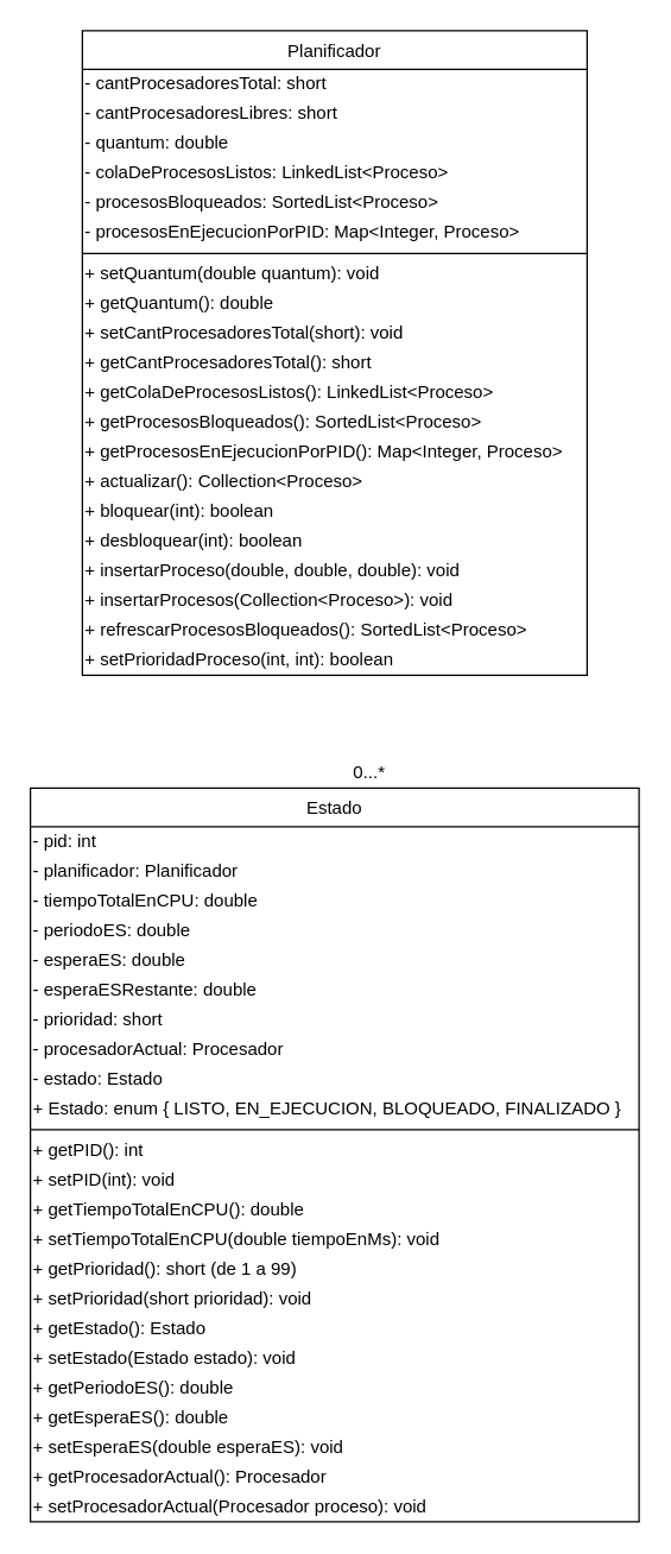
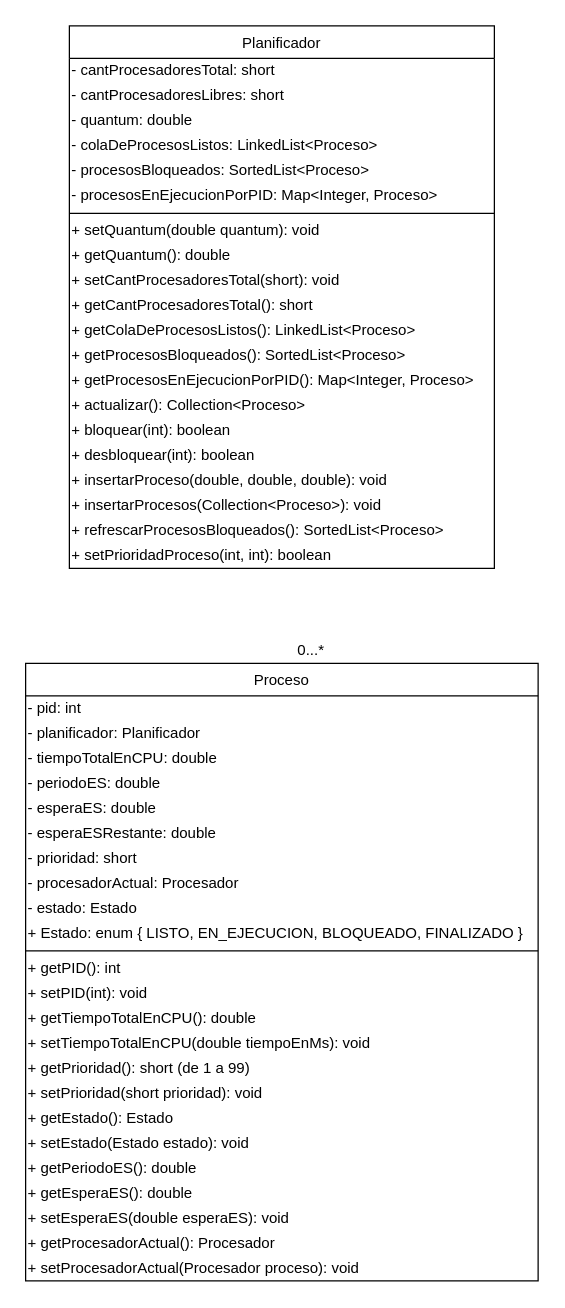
  <mxCell id="0" />
  <mxCell id="1" parent="0" />
  <mxCell id="2" value="Planificador" style="swimlane;fontStyle=0;align=center;verticalAlign=top;childLayout=stackLayout;horizontal=1;startSize=26;horizontalStack=0;resizeParent=1;resizeLast=0;collapsible=1;marginBottom=0;rounded=0;shadow=0;strokeWidth=1;" parent="1" vertex="1"><mxGeometry x="55" y="20" width="340" height="434" as="geometry"><mxRectangle x="230" y="140" width="160" height="26" as="alternateBounds" /></mxGeometry></mxCell>
  <mxCell id="3" value="- cantProcesadoresTotal: short" style="text;html=1;align=left;verticalAlign=middle;resizable=0;points=[];autosize=1;strokeColor=none;fillColor=none;" vertex="1" parent="2"><mxGeometry y="26" width="340" height="20" as="geometry" /></mxCell>
  <mxCell id="4" value="- cantProcesadoresLibres: short" style="text;html=1;align=left;verticalAlign=middle;resizable=0;points=[];autosize=1;strokeColor=none;fillColor=none;" vertex="1" parent="2"><mxGeometry y="46" width="340" height="20" as="geometry" /></mxCell>
  <mxCell id="5" value="- quantum: double" style="text;html=1;align=left;verticalAlign=middle;resizable=0;points=[];autosize=1;strokeColor=none;fillColor=none;" vertex="1" parent="2"><mxGeometry y="66" width="340" height="20" as="geometry" /></mxCell>
  <mxCell id="6" value="- colaDeProcesosListos: LinkedList&amp;lt;Proceso&amp;gt;" style="text;html=1;align=left;verticalAlign=middle;resizable=0;points=[];autosize=1;strokeColor=none;fillColor=none;" vertex="1" parent="2"><mxGeometry y="86" width="340" height="20" as="geometry" /></mxCell>
  <mxCell id="7" value="- procesosBloqueados: SortedList&amp;lt;Proceso&amp;gt;" style="text;html=1;align=left;verticalAlign=middle;resizable=0;points=[];autosize=1;strokeColor=none;fillColor=none;" vertex="1" parent="2"><mxGeometry y="106" width="340" height="20" as="geometry" /></mxCell>
  <mxCell id="8" value="- procesosEnEjecucionPorPID: Map&amp;lt;Integer, Proceso&amp;gt;" style="text;html=1;align=left;verticalAlign=middle;resizable=0;points=[];autosize=1;strokeColor=none;fillColor=none;" vertex="1" parent="2"><mxGeometry y="126" width="340" height="20" as="geometry" /></mxCell>
  <mxCell id="9" value="" style="line;html=1;strokeWidth=1;align=left;verticalAlign=middle;spacingTop=-1;spacingLeft=3;spacingRight=3;rotatable=0;labelPosition=right;points=[];portConstraint=eastwest;" parent="2" vertex="1"><mxGeometry y="146" width="340" height="8" as="geometry" /></mxCell>
  <mxCell id="10" value="+ setQuantum(double quantum): void" style="text;html=1;align=left;verticalAlign=middle;resizable=0;points=[];autosize=1;strokeColor=none;fillColor=none;" vertex="1" parent="2"><mxGeometry y="154" width="340" height="20" as="geometry" /></mxCell>
  <mxCell id="11" value="+ getQuantum(): double" style="text;html=1;align=left;verticalAlign=middle;resizable=0;points=[];autosize=1;strokeColor=none;fillColor=none;" vertex="1" parent="2"><mxGeometry y="174" width="340" height="20" as="geometry" /></mxCell>
  <mxCell id="12" value="+ setCantProcesadoresTotal(short): void" style="text;html=1;align=left;verticalAlign=middle;resizable=0;points=[];autosize=1;strokeColor=none;fillColor=none;" vertex="1" parent="2"><mxGeometry y="194" width="340" height="20" as="geometry" /></mxCell>
  <mxCell id="13" value="+ getCantProcesadoresTotal(): short" style="text;html=1;align=left;verticalAlign=middle;resizable=0;points=[];autosize=1;strokeColor=none;fillColor=none;" vertex="1" parent="2"><mxGeometry y="214" width="340" height="20" as="geometry" /></mxCell>
  <mxCell id="14" value="+ getColaDeProcesosListos(): LinkedList&amp;lt;Proceso&amp;gt;" style="text;html=1;align=left;verticalAlign=middle;resizable=0;points=[];autosize=1;strokeColor=none;fillColor=none;" vertex="1" parent="2"><mxGeometry y="234" width="340" height="20" as="geometry" /></mxCell>
  <mxCell id="15" value="+ getProcesosBloqueados(): SortedList&amp;lt;Proceso&amp;gt;" style="text;html=1;align=left;verticalAlign=middle;resizable=0;points=[];autosize=1;strokeColor=none;fillColor=none;" vertex="1" parent="2"><mxGeometry y="254" width="340" height="20" as="geometry" /></mxCell>
  <mxCell id="16" value="+ getProcesosEnEjecucionPorPID(): Map&amp;lt;Integer, Proceso&amp;gt;" style="text;html=1;align=left;verticalAlign=middle;resizable=0;points=[];autosize=1;strokeColor=none;fillColor=none;" vertex="1" parent="2"><mxGeometry y="274" width="340" height="20" as="geometry" /></mxCell>
  <mxCell id="17" value="+ actualizar(): Collection&amp;lt;Proceso&amp;gt;" style="text;html=1;align=left;verticalAlign=middle;resizable=0;points=[];autosize=1;strokeColor=none;fillColor=none;" vertex="1" parent="2"><mxGeometry y="294" width="340" height="20" as="geometry" /></mxCell>
  <mxCell id="18" value="+ bloquear(int): boolean" style="text;html=1;align=left;verticalAlign=middle;resizable=0;points=[];autosize=1;strokeColor=none;fillColor=none;" vertex="1" parent="2"><mxGeometry y="314" width="340" height="20" as="geometry" /></mxCell>
  <mxCell id="19" value="+ desbloquear(int): boolean" style="text;html=1;align=left;verticalAlign=middle;resizable=0;points=[];autosize=1;strokeColor=none;fillColor=none;" vertex="1" parent="2"><mxGeometry y="334" width="340" height="20" as="geometry" /></mxCell>
  <mxCell id="20" value="+ insertarProceso(double, double, double): void" style="text;html=1;align=left;verticalAlign=middle;resizable=0;points=[];autosize=1;strokeColor=none;fillColor=none;" vertex="1" parent="2"><mxGeometry y="354" width="340" height="20" as="geometry" /></mxCell>
  <mxCell id="21" value="+ insertarProcesos(Collection&amp;lt;Proceso&amp;gt;): void" style="text;html=1;align=left;verticalAlign=middle;resizable=0;points=[];autosize=1;strokeColor=none;fillColor=none;" vertex="1" parent="2"><mxGeometry y="374" width="340" height="20" as="geometry" /></mxCell>
  <mxCell id="22" value="+ refrescarProcesosBloqueados(): SortedList&amp;lt;Proceso&amp;gt;" style="text;html=1;align=left;verticalAlign=middle;resizable=0;points=[];autosize=1;strokeColor=none;fillColor=none;" vertex="1" parent="2"><mxGeometry y="394" width="340" height="20" as="geometry" /></mxCell>
  <mxCell id="23" value="+ setPrioridadProceso(int, int): boolean" style="text;html=1;align=left;verticalAlign=middle;resizable=0;points=[];autosize=1;strokeColor=none;fillColor=none;" vertex="1" parent="2"><mxGeometry y="414" width="340" height="20" as="geometry" /></mxCell>
- <mxCell id="24" value="Estado" style="swimlane;fontStyle=0;align=center;verticalAlign=top;childLayout=stackLayout;horizontal=1;startSize=26;horizontalStack=0;resizeParent=1;resizeLast=0;collapsible=1;marginBottom=0;rounded=0;shadow=0;strokeWidth=1;" parent="1" vertex="1"><mxGeometry x="20" y="530" width="410" height="494" as="geometry"><mxRectangle x="340" y="380" width="170" height="26" as="alternateBounds" /></mxGeometry></mxCell>
+ <mxCell id="24" value="Proceso" style="swimlane;fontStyle=0;align=center;verticalAlign=top;childLayout=stackLayout;horizontal=1;startSize=26;horizontalStack=0;resizeParent=1;resizeLast=0;collapsible=1;marginBottom=0;rounded=0;shadow=0;strokeWidth=1;" parent="1" vertex="1"><mxGeometry x="20" y="530" width="410" height="494" as="geometry"><mxRectangle x="340" y="380" width="170" height="26" as="alternateBounds" /></mxGeometry></mxCell>
  <mxCell id="25" value="- pid: int" style="text;html=1;align=left;verticalAlign=middle;resizable=0;points=[];autosize=1;strokeColor=none;fillColor=none;" vertex="1" parent="24"><mxGeometry y="26" width="410" height="20" as="geometry" /></mxCell>
  <mxCell id="26" value="- planificador: Planificador" style="text;html=1;align=left;verticalAlign=middle;resizable=0;points=[];autosize=1;strokeColor=none;fillColor=none;" vertex="1" parent="24"><mxGeometry y="46" width="410" height="20" as="geometry" /></mxCell>
  <mxCell id="27" value="- tiempoTotalEnCPU: double" style="text;html=1;align=left;verticalAlign=middle;resizable=0;points=[];autosize=1;strokeColor=none;fillColor=none;" vertex="1" parent="24"><mxGeometry y="66" width="410" height="20" as="geometry" /></mxCell>
  <mxCell id="28" value="- periodoES: double" style="text;html=1;align=left;verticalAlign=middle;resizable=0;points=[];autosize=1;strokeColor=none;fillColor=none;" vertex="1" parent="24"><mxGeometry y="86" width="410" height="20" as="geometry" /></mxCell>
  <mxCell id="29" value="- esperaES: double" style="text;html=1;align=left;verticalAlign=middle;resizable=0;points=[];autosize=1;strokeColor=none;fillColor=none;" vertex="1" parent="24"><mxGeometry y="106" width="410" height="20" as="geometry" /></mxCell>
  <mxCell id="30" value="- esperaESRestante: double" style="text;html=1;align=left;verticalAlign=middle;resizable=0;points=[];autosize=1;strokeColor=none;fillColor=none;" vertex="1" parent="24"><mxGeometry y="126" width="410" height="20" as="geometry" /></mxCell>
  <mxCell id="31" value="- prioridad: short" style="text;html=1;align=left;verticalAlign=middle;resizable=0;points=[];autosize=1;strokeColor=none;fillColor=none;" vertex="1" parent="24"><mxGeometry y="146" width="410" height="20" as="geometry" /></mxCell>
  <mxCell id="32" value="- procesadorActual: Procesador" style="text;html=1;align=left;verticalAlign=middle;resizable=0;points=[];autosize=1;strokeColor=none;fillColor=none;" vertex="1" parent="24"><mxGeometry y="166" width="410" height="20" as="geometry" /></mxCell>
  <mxCell id="33" value="- estado: Estado" style="text;html=1;align=left;verticalAlign=middle;resizable=0;points=[];autosize=1;strokeColor=none;fillColor=none;" vertex="1" parent="24"><mxGeometry y="186" width="410" height="20" as="geometry" /></mxCell>
  <mxCell id="34" value="+ Estado: enum {&amp;nbsp;LISTO, EN_EJECUCION, BLOQUEADO, FINALIZADO }" style="text;html=1;align=left;verticalAlign=middle;resizable=0;points=[];autosize=1;strokeColor=none;fillColor=none;" vertex="1" parent="24"><mxGeometry y="206" width="410" height="20" as="geometry" /></mxCell>
  <mxCell id="35" value="" style="line;html=1;strokeWidth=1;align=left;verticalAlign=middle;spacingTop=-1;spacingLeft=3;spacingRight=3;rotatable=0;labelPosition=right;points=[];portConstraint=eastwest;" parent="24" vertex="1"><mxGeometry y="226" width="410" height="8" as="geometry" /></mxCell>
  <mxCell id="36" value="+ getPID(): int" style="text;html=1;align=left;verticalAlign=middle;resizable=0;points=[];autosize=1;strokeColor=none;fillColor=none;" vertex="1" parent="24"><mxGeometry y="234" width="410" height="20" as="geometry" /></mxCell>
  <mxCell id="37" value="+ setPID(int): void" style="text;html=1;align=left;verticalAlign=middle;resizable=0;points=[];autosize=1;strokeColor=none;fillColor=none;" vertex="1" parent="24"><mxGeometry y="254" width="410" height="20" as="geometry" /></mxCell>
  <mxCell id="38" value="+ getTiempoTotalEnCPU(): double" style="text;html=1;align=left;verticalAlign=middle;resizable=0;points=[];autosize=1;strokeColor=none;fillColor=none;" vertex="1" parent="24"><mxGeometry y="274" width="410" height="20" as="geometry" /></mxCell>
  <mxCell id="39" value="+ setTiempoTotalEnCPU(double tiempoEnMs): void" style="text;html=1;align=left;verticalAlign=middle;resizable=0;points=[];autosize=1;strokeColor=none;fillColor=none;" vertex="1" parent="24"><mxGeometry y="294" width="410" height="20" as="geometry" /></mxCell>
  <mxCell id="40" value="+ getPrioridad(): short (de 1 a 99)" style="text;html=1;align=left;verticalAlign=middle;resizable=0;points=[];autosize=1;strokeColor=none;fillColor=none;" vertex="1" parent="24"><mxGeometry y="314" width="410" height="20" as="geometry" /></mxCell>
  <mxCell id="41" value="+ setPrioridad(short prioridad): void" style="text;html=1;align=left;verticalAlign=middle;resizable=0;points=[];autosize=1;strokeColor=none;fillColor=none;" vertex="1" parent="24"><mxGeometry y="334" width="410" height="20" as="geometry" /></mxCell>
  <mxCell id="42" value="+ getEstado(): Estado" style="text;html=1;align=left;verticalAlign=middle;resizable=0;points=[];autosize=1;strokeColor=none;fillColor=none;" vertex="1" parent="24"><mxGeometry y="354" width="410" height="20" as="geometry" /></mxCell>
  <mxCell id="43" value="+ setEstado(Estado estado): void" style="text;html=1;align=left;verticalAlign=middle;resizable=0;points=[];autosize=1;strokeColor=none;fillColor=none;" vertex="1" parent="24"><mxGeometry y="374" width="410" height="20" as="geometry" /></mxCell>
  <mxCell id="44" value="+ getPeriodoES(): double" style="text;html=1;align=left;verticalAlign=middle;resizable=0;points=[];autosize=1;strokeColor=none;fillColor=none;" vertex="1" parent="24"><mxGeometry y="394" width="410" height="20" as="geometry" /></mxCell>
  <mxCell id="45" value="+ getEsperaES(): double" style="text;html=1;align=left;verticalAlign=middle;resizable=0;points=[];autosize=1;strokeColor=none;fillColor=none;" vertex="1" parent="24"><mxGeometry y="414" width="410" height="20" as="geometry" /></mxCell>
  <mxCell id="46" value="+ setEsperaES(double esperaES): void" style="text;html=1;align=left;verticalAlign=middle;resizable=0;points=[];autosize=1;strokeColor=none;fillColor=none;" vertex="1" parent="24"><mxGeometry y="434" width="410" height="20" as="geometry" /></mxCell>
  <mxCell id="47" value="+ getProcesadorActual(): Procesador" style="text;html=1;align=left;verticalAlign=middle;resizable=0;points=[];autosize=1;strokeColor=none;fillColor=none;" vertex="1" parent="24"><mxGeometry y="454" width="410" height="20" as="geometry" /></mxCell>
  <mxCell id="48" value="+ setProcesadorActual(Procesador proceso): void" style="text;html=1;align=left;verticalAlign=middle;resizable=0;points=[];autosize=1;strokeColor=none;fillColor=none;" vertex="1" parent="24"><mxGeometry y="474" width="410" height="20" as="geometry" /></mxCell>
  <mxCell id="49" value="0...*" style="text;html=1;align=center;verticalAlign=middle;resizable=0;points=[];autosize=1;strokeColor=none;fillColor=none;" vertex="1" parent="1"><mxGeometry x="228" y="510" width="40" height="20" as="geometry" /></mxCell>
